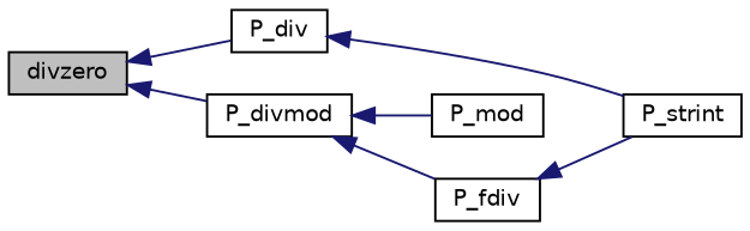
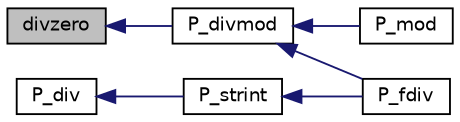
  digraph {
    rankdir=LR
    node [color=black fillcolor=white fontname=Helvetica fontsize=10 shape=record style=filled]
    edge [color=midnightblue dir=back fontname=Helvetica fontsize=10 labelfontname=Helvetica labelfontsize=10 style=solid]
    n1 [fillcolor=grey75 fontcolor=black height=0.2 label=divzero width=0.4]
    n2 [height=0.2 label=P_div width=0.4]
    n3 [height=0.2 label=P_divmod width=0.4]
    n4 [height=0.2 label=P_strint width=0.4]
    n5 [height=0.2 label=P_mod width=0.4]
    n6 [height=0.2 label=P_fdiv width=0.4]
-   n1 -> n2
    n1 -> n3
    n2 -> n4
    n3 -> n5
    n3 -> n6
-   n6 -> n4
+   n4 -> n6
  }
